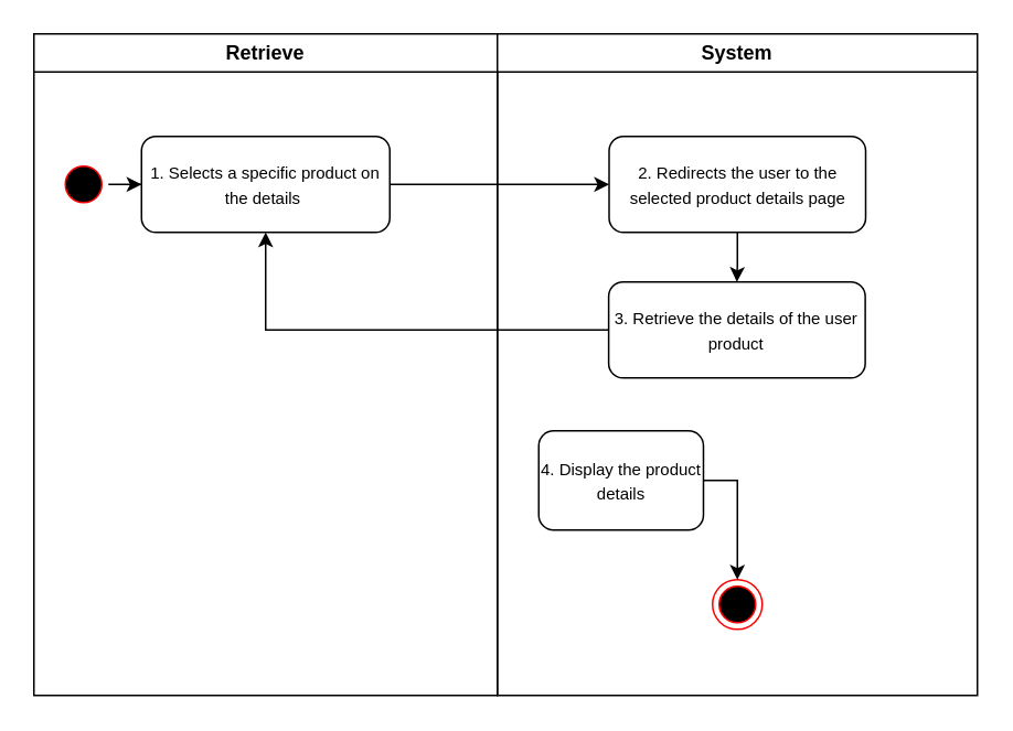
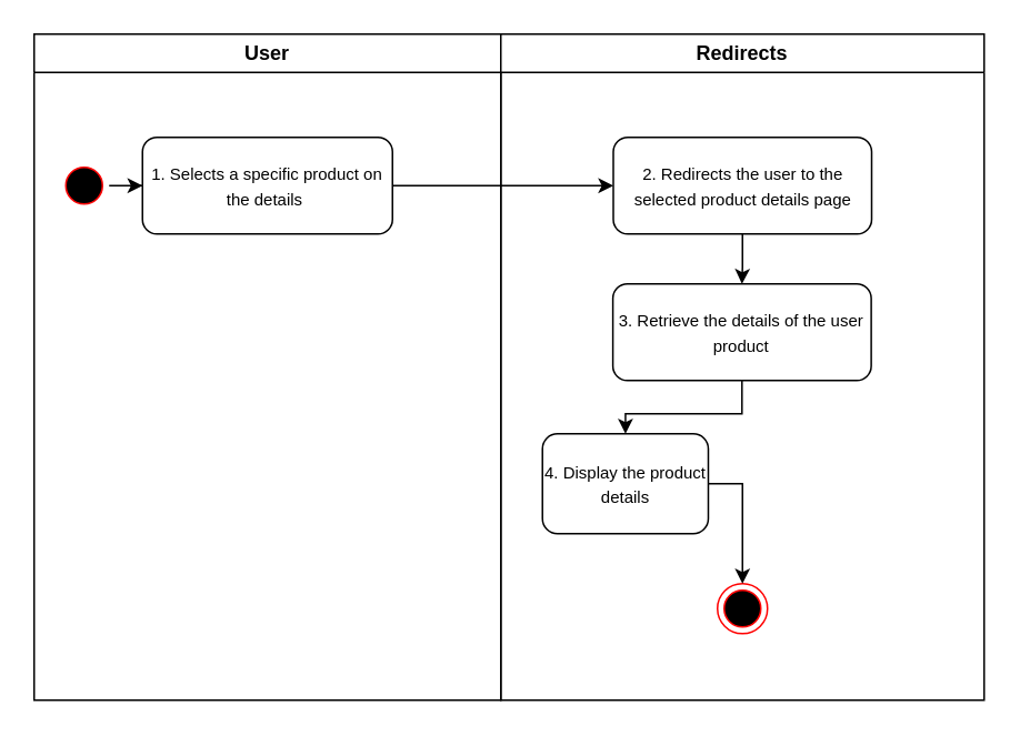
  <mxCell id="0" />
  <mxCell id="1" parent="0" />
- <mxCell id="2" value="Retrieve" style="swimlane;whiteSpace=wrap;labelBackgroundColor=none;" parent="1" vertex="1"><mxGeometry x="20" y="20" width="280" height="400" as="geometry" /></mxCell>
+ <mxCell id="2" value="User" style="swimlane;whiteSpace=wrap;labelBackgroundColor=none;" parent="1" vertex="1"><mxGeometry x="20" y="20" width="280" height="400" as="geometry" /></mxCell>
  <mxCell id="3" value="" style="edgeStyle=orthogonalEdgeStyle;rounded=0;orthogonalLoop=1;jettySize=auto;html=1;" parent="2" source="4" target="5" edge="1"><mxGeometry relative="1" as="geometry"><mxPoint x="139.983" y="82" as="targetPoint" /><Array as="points" /></mxGeometry></mxCell>
  <mxCell id="4" value="" style="ellipse;shape=startState;fillColor=#000000;strokeColor=#ff0000;" parent="2" vertex="1"><mxGeometry x="15" y="76" width="30" height="30" as="geometry" /></mxCell>
  <mxCell id="5" value="&lt;font style=&quot;font-size: 10px;&quot;&gt;1.&amp;nbsp;Selects a specific product on the details&amp;nbsp;&lt;/font&gt;" style="rounded=1;whiteSpace=wrap;html=1;verticalAlign=middle;" parent="2" vertex="1"><mxGeometry x="65" y="62" width="150" height="58" as="geometry" /></mxCell>
- <mxCell id="6" value="System" style="swimlane;whiteSpace=wrap" parent="1" vertex="1"><mxGeometry x="300" y="20" width="290" height="400" as="geometry" /></mxCell>
+ <mxCell id="6" value="Redirects" style="swimlane;whiteSpace=wrap" parent="1" vertex="1"><mxGeometry x="300" y="20" width="290" height="400" as="geometry" /></mxCell>
  <mxCell id="7" value="&lt;font style=&quot;font-size: 10px;&quot;&gt;&lt;font style=&quot;font-size: 10px;&quot;&gt;4.&amp;nbsp;&lt;/font&gt;Display the product details&lt;/font&gt;" style="rounded=1;whiteSpace=wrap;html=1;verticalAlign=middle;" parent="6" vertex="1"><mxGeometry x="24.99" y="240" width="99.5" height="60" as="geometry" /></mxCell>
  <mxCell id="8" value="" style="ellipse;html=1;shape=endState;fillColor=#000000;strokeColor=#ff0000;fontSize=10;" parent="6" vertex="1"><mxGeometry x="130" y="330" width="30" height="30" as="geometry" /></mxCell>
  <mxCell id="9" style="edgeStyle=orthogonalEdgeStyle;rounded=0;orthogonalLoop=1;jettySize=auto;html=1;" parent="6" source="7" target="8" edge="1"><mxGeometry relative="1" as="geometry"><Array as="points"><mxPoint x="145" y="310" /><mxPoint x="145" y="310" /></Array></mxGeometry></mxCell>
  <mxCell id="10" style="edgeStyle=orthogonalEdgeStyle;rounded=0;orthogonalLoop=1;jettySize=auto;html=1;" parent="6" source="11" target="13" edge="1"><mxGeometry relative="1" as="geometry" /></mxCell>
  <mxCell id="11" value="&lt;font style=&quot;font-size: 10px;&quot;&gt;&lt;font style=&quot;font-size: 10px;&quot;&gt;2. Redirects&lt;/font&gt;&amp;nbsp;the user to the selected product details page&lt;/font&gt;" style="rounded=1;whiteSpace=wrap;html=1;verticalAlign=middle;" parent="6" vertex="1"><mxGeometry x="67.5" y="62" width="155" height="58" as="geometry" /></mxCell>
- <mxCell id="12" style="edgeStyle=orthogonalEdgeStyle;rounded=0;orthogonalLoop=1;jettySize=auto;html=1;" parent="6" source="13" target="5" edge="1"><mxGeometry relative="1" as="geometry"><mxPoint x="144.8" y="230" as="targetPoint" /></mxGeometry></mxCell>
+ <mxCell id="12" style="edgeStyle=orthogonalEdgeStyle;rounded=0;orthogonalLoop=1;jettySize=auto;html=1;" parent="6" source="13" target="7" edge="1"><mxGeometry relative="1" as="geometry"><mxPoint x="144.8" y="230" as="targetPoint" /></mxGeometry></mxCell>
  <mxCell id="13" value="&lt;font style=&quot;font-size: 10px;&quot;&gt;&lt;font style=&quot;font-size: 10px;&quot;&gt;3.&amp;nbsp;&lt;/font&gt;Retrieve the details of the user product&lt;/font&gt;" style="rounded=1;whiteSpace=wrap;html=1;verticalAlign=middle;" parent="6" vertex="1"><mxGeometry x="67.24" y="150" width="155" height="58" as="geometry" /></mxCell>
  <mxCell id="14" style="edgeStyle=orthogonalEdgeStyle;rounded=0;orthogonalLoop=1;jettySize=auto;html=1;" parent="1" source="5" target="11" edge="1"><mxGeometry relative="1" as="geometry"><mxPoint x="224.5" y="127" as="sourcePoint" /><mxPoint x="367.5" y="131.034" as="targetPoint" /><Array as="points"><mxPoint x="265" y="111" /></Array></mxGeometry></mxCell>
